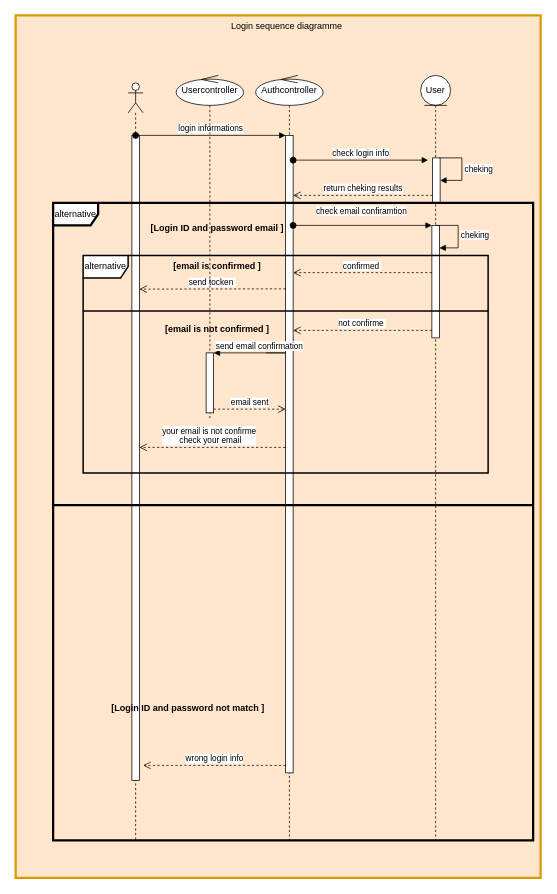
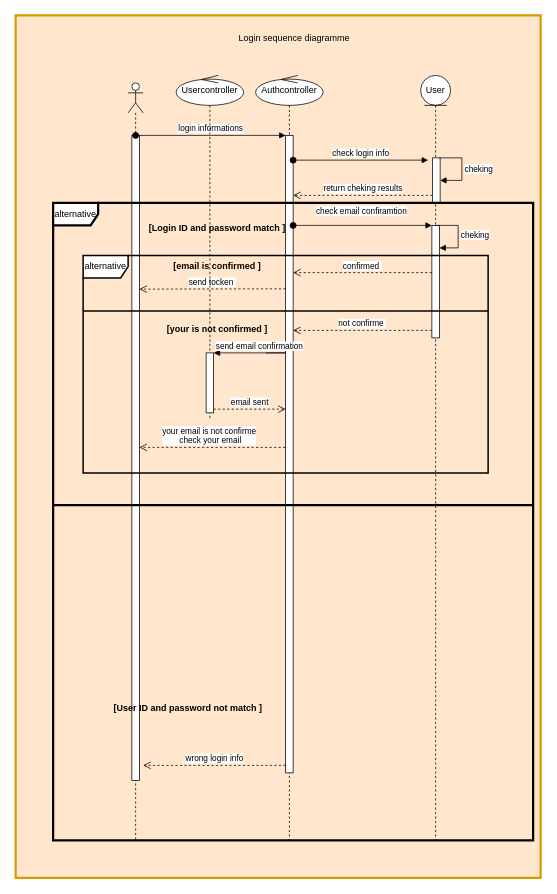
  <mxCell id="0" />
  <mxCell id="1" parent="0" />
  <mxCell id="2" value="" style="rounded=0;whiteSpace=wrap;html=1;shadow=0;glass=0;labelBorderColor=default;sketch=0;strokeColor=#d79b00;strokeWidth=3;fillColor=#ffe6cc;" parent="1" vertex="1"><mxGeometry x="20" y="20" width="700" height="1150" as="geometry" /></mxCell>
- <mxCell id="3" value="Login sequence diagramme&amp;nbsp;&amp;nbsp;" style="text;html=1;strokeColor=none;fillColor=none;align=center;verticalAlign=middle;whiteSpace=wrap;rounded=0;" parent="1" vertex="1"><mxGeometry x="262" y="20" width="246" height="30" as="geometry" /></mxCell>
+ <mxCell id="3" value="Login sequence diagramme&amp;nbsp;&amp;nbsp;" style="text;html=1;strokeColor=none;fillColor=none;align=center;verticalAlign=middle;whiteSpace=wrap;rounded=0;" parent="1" vertex="1"><mxGeometry x="272" y="35" width="246" height="30" as="geometry" /></mxCell>
  <mxCell id="4" value="" style="shape=umlLifeline;perimeter=lifelinePerimeter;whiteSpace=wrap;html=1;container=1;dropTarget=0;collapsible=0;recursiveResize=0;outlineConnect=0;portConstraint=eastwest;newEdgeStyle={&quot;edgeStyle&quot;:&quot;elbowEdgeStyle&quot;,&quot;elbow&quot;:&quot;vertical&quot;,&quot;curved&quot;:0,&quot;rounded&quot;:0};participant=umlActor;" parent="1" vertex="1"><mxGeometry x="170" y="110" width="20" height="1010" as="geometry" /></mxCell>
  <mxCell id="5" value="" style="html=1;points=[];perimeter=orthogonalPerimeter;outlineConnect=0;targetShapes=umlLifeline;portConstraint=eastwest;newEdgeStyle={&quot;edgeStyle&quot;:&quot;elbowEdgeStyle&quot;,&quot;elbow&quot;:&quot;vertical&quot;,&quot;curved&quot;:0,&quot;rounded&quot;:0};rounded=0;shadow=0;glass=0;sketch=0;strokeColor=#000000;fontColor=#000000;fillColor=default;gradientColor=#FFFFFF;" parent="4" vertex="1"><mxGeometry x="5" y="70" width="10" height="860" as="geometry" /></mxCell>
  <mxCell id="6" value="Authcontroller" style="shape=umlLifeline;perimeter=lifelinePerimeter;whiteSpace=wrap;html=1;container=1;dropTarget=0;collapsible=0;recursiveResize=0;outlineConnect=0;portConstraint=eastwest;newEdgeStyle={&quot;edgeStyle&quot;:&quot;elbowEdgeStyle&quot;,&quot;elbow&quot;:&quot;vertical&quot;,&quot;curved&quot;:0,&quot;rounded&quot;:0};participant=umlControl;size=40;" parent="1" vertex="1"><mxGeometry x="340" y="100" width="90" height="1020" as="geometry" /></mxCell>
  <mxCell id="7" value="" style="html=1;points=[];perimeter=orthogonalPerimeter;outlineConnect=0;targetShapes=umlLifeline;portConstraint=eastwest;newEdgeStyle={&quot;edgeStyle&quot;:&quot;elbowEdgeStyle&quot;,&quot;elbow&quot;:&quot;vertical&quot;,&quot;curved&quot;:0,&quot;rounded&quot;:0};" parent="6" vertex="1"><mxGeometry x="40" y="80" width="10" height="850" as="geometry" /></mxCell>
  <mxCell id="8" value="User" style="shape=umlLifeline;perimeter=lifelinePerimeter;whiteSpace=wrap;html=1;container=1;dropTarget=0;collapsible=0;recursiveResize=0;outlineConnect=0;portConstraint=eastwest;newEdgeStyle={&quot;edgeStyle&quot;:&quot;elbowEdgeStyle&quot;,&quot;elbow&quot;:&quot;vertical&quot;,&quot;curved&quot;:0,&quot;rounded&quot;:0};participant=umlEntity;" parent="1" vertex="1"><mxGeometry x="560" y="100" width="40" height="1020" as="geometry" /></mxCell>
  <mxCell id="9" value="" style="html=1;points=[];perimeter=orthogonalPerimeter;outlineConnect=0;targetShapes=umlLifeline;portConstraint=eastwest;newEdgeStyle={&quot;edgeStyle&quot;:&quot;elbowEdgeStyle&quot;,&quot;elbow&quot;:&quot;vertical&quot;,&quot;curved&quot;:0,&quot;rounded&quot;:0};" parent="8" vertex="1"><mxGeometry x="16" y="110" width="10" height="60" as="geometry" /></mxCell>
  <mxCell id="10" value="cheking" style="html=1;align=left;spacingLeft=2;endArrow=block;rounded=0;edgeStyle=orthogonalEdgeStyle;curved=0;rounded=0;" parent="8" target="9" edge="1"><mxGeometry relative="1" as="geometry"><mxPoint x="25" y="110" as="sourcePoint" /><Array as="points"><mxPoint x="55" y="140" /></Array></mxGeometry></mxCell>
  <mxCell id="11" value="login informations" style="html=1;verticalAlign=bottom;startArrow=oval;endArrow=block;startSize=8;edgeStyle=elbowEdgeStyle;elbow=vertical;curved=0;rounded=0;" parent="1" target="7" edge="1"><mxGeometry relative="1" as="geometry"><mxPoint x="180" y="180" as="sourcePoint" /></mxGeometry></mxCell>
  <mxCell id="12" value="check login info" style="html=1;verticalAlign=bottom;startArrow=oval;startFill=1;endArrow=block;startSize=8;edgeStyle=elbowEdgeStyle;elbow=vertical;curved=0;rounded=0;" parent="1" edge="1"><mxGeometry width="60" relative="1" as="geometry"><mxPoint x="390" y="213" as="sourcePoint" /><mxPoint x="570" y="213" as="targetPoint" /></mxGeometry></mxCell>
  <mxCell id="13" value="return cheking results" style="html=1;verticalAlign=bottom;endArrow=open;dashed=1;endSize=8;edgeStyle=elbowEdgeStyle;elbow=vertical;curved=0;rounded=0;" parent="1" source="9" edge="1"><mxGeometry relative="1" as="geometry"><mxPoint x="570" y="260" as="sourcePoint" /><mxPoint x="390" y="260" as="targetPoint" /></mxGeometry></mxCell>
  <mxCell id="14" value="alternative" style="shape=umlFrame;whiteSpace=wrap;html=1;pointerEvents=0;strokeColor=#000000;strokeWidth=3;" parent="1" vertex="1"><mxGeometry x="70" y="270" width="640" height="850" as="geometry" /></mxCell>
  <mxCell id="15" value="" style="line;strokeWidth=3;fillColor=#AC6868;align=left;verticalAlign=middle;spacingTop=-1;spacingLeft=3;spacingRight=3;rotatable=0;labelPosition=right;points=[];portConstraint=eastwest;strokeColor=inherit;fontColor=#AC6868;gradientColor=#AC6868;" parent="1" vertex="1"><mxGeometry x="70" y="669" width="640" height="8" as="geometry" /></mxCell>
  <mxCell id="16" value="check email confiramtion" style="html=1;verticalAlign=bottom;startArrow=oval;endArrow=block;startSize=8;edgeStyle=elbowEdgeStyle;elbow=vertical;curved=0;rounded=0;" parent="1" edge="1"><mxGeometry x="-0.024" y="10" relative="1" as="geometry"><mxPoint x="390" y="300" as="sourcePoint" /><mxPoint x="575" y="300.474" as="targetPoint" /><mxPoint as="offset" /></mxGeometry></mxCell>
  <mxCell id="17" value="" style="html=1;points=[];perimeter=orthogonalPerimeter;outlineConnect=0;targetShapes=umlLifeline;portConstraint=eastwest;newEdgeStyle={&quot;edgeStyle&quot;:&quot;elbowEdgeStyle&quot;,&quot;elbow&quot;:&quot;vertical&quot;,&quot;curved&quot;:0,&quot;rounded&quot;:0};rounded=0;shadow=0;glass=0;sketch=0;strokeColor=#000000;fontColor=#AC6868;fillColor=default;gradientColor=#FFFFFF;" parent="1" vertex="1"><mxGeometry x="575" y="300" width="10" height="150" as="geometry" /></mxCell>
  <mxCell id="18" value="&lt;font color=&quot;#000000&quot;&gt;cheking&lt;/font&gt;" style="html=1;align=left;spacingLeft=2;endArrow=block;rounded=0;edgeStyle=orthogonalEdgeStyle;curved=0;rounded=0;fontColor=#AC6868;" parent="1" target="17" edge="1"><mxGeometry relative="1" as="geometry"><mxPoint x="580" y="300" as="sourcePoint" /><Array as="points"><mxPoint x="610" y="300" /><mxPoint x="610" y="330" /></Array></mxGeometry></mxCell>
  <mxCell id="19" value="alternative" style="shape=umlFrame;whiteSpace=wrap;html=1;pointerEvents=0;strokeColor=#000000;strokeWidth=2;" parent="1" vertex="1"><mxGeometry x="110" y="340" width="540" height="290" as="geometry" /></mxCell>
  <mxCell id="20" value="confirmed&amp;nbsp;" style="html=1;verticalAlign=bottom;endArrow=open;dashed=1;endSize=8;edgeStyle=elbowEdgeStyle;elbow=vertical;curved=0;rounded=0;fontColor=#000000;" parent="1" edge="1"><mxGeometry x="0.001" relative="1" as="geometry"><mxPoint x="575" y="363" as="sourcePoint" /><mxPoint x="390" y="363" as="targetPoint" /><mxPoint as="offset" /></mxGeometry></mxCell>
  <mxCell id="21" value="[email is confirmed ]" style="text;align=center;fontStyle=1;verticalAlign=middle;spacingLeft=3;spacingRight=3;rotatable=0;points=[[0,0.5],[1,0.5]];portConstraint=eastwest;rounded=0;shadow=0;glass=0;fontColor=#000000;" parent="1" vertex="1"><mxGeometry x="179" y="340" width="220" height="26" as="geometry" /></mxCell>
  <mxCell id="22" value="" style="line;strokeWidth=2;fillColor=#AC6868;align=left;verticalAlign=middle;spacingTop=-1;spacingLeft=3;spacingRight=3;rotatable=0;labelPosition=right;points=[];portConstraint=eastwest;strokeColor=inherit;fontColor=#AC6868;gradientColor=#AC6868;" parent="1" vertex="1"><mxGeometry x="110" y="410" width="540" height="8" as="geometry" /></mxCell>
  <mxCell id="23" value="send tocken&amp;nbsp;" style="html=1;verticalAlign=bottom;endArrow=open;dashed=1;endSize=8;edgeStyle=elbowEdgeStyle;elbow=vertical;curved=0;rounded=0;fontColor=#000000;" parent="1" target="5" edge="1"><mxGeometry relative="1" as="geometry"><mxPoint x="380" y="384.57" as="sourcePoint" /><mxPoint x="190" y="385" as="targetPoint" /></mxGeometry></mxCell>
  <mxCell id="24" value="not confirme&amp;nbsp;" style="html=1;verticalAlign=bottom;endArrow=open;dashed=1;endSize=8;edgeStyle=elbowEdgeStyle;elbow=vertical;curved=0;rounded=0;fontColor=#000000;" parent="1" edge="1"><mxGeometry x="0.001" relative="1" as="geometry"><mxPoint x="575" y="440" as="sourcePoint" /><mxPoint x="390" y="440" as="targetPoint" /><mxPoint as="offset" /></mxGeometry></mxCell>
  <mxCell id="25" value="Usercontroller" style="shape=umlLifeline;perimeter=lifelinePerimeter;whiteSpace=wrap;html=1;container=1;dropTarget=0;collapsible=0;recursiveResize=0;outlineConnect=0;portConstraint=eastwest;newEdgeStyle={&quot;edgeStyle&quot;:&quot;elbowEdgeStyle&quot;,&quot;elbow&quot;:&quot;vertical&quot;,&quot;curved&quot;:0,&quot;rounded&quot;:0};participant=umlControl;size=40;" parent="1" vertex="1"><mxGeometry x="234" y="100" width="90" height="460" as="geometry" /></mxCell>
  <mxCell id="26" value="" style="html=1;points=[];perimeter=orthogonalPerimeter;outlineConnect=0;targetShapes=umlLifeline;portConstraint=eastwest;newEdgeStyle={&quot;edgeStyle&quot;:&quot;elbowEdgeStyle&quot;,&quot;elbow&quot;:&quot;vertical&quot;,&quot;curved&quot;:0,&quot;rounded&quot;:0};rounded=0;shadow=0;glass=0;sketch=0;strokeColor=#000000;fontColor=#000000;fillColor=default;gradientColor=#FFFFFF;" parent="25" vertex="1"><mxGeometry x="40" y="370" width="10" height="80" as="geometry" /></mxCell>
  <mxCell id="27" value="send email confirmation" style="html=1;verticalAlign=bottom;endArrow=block;edgeStyle=elbowEdgeStyle;elbow=vertical;curved=0;rounded=0;fontColor=#000000;" parent="25" target="26" edge="1"><mxGeometry relative="1" as="geometry"><mxPoint x="120" y="370" as="sourcePoint" /><Array as="points"><mxPoint x="146" y="370" /></Array></mxGeometry></mxCell>
  <mxCell id="28" value="email sent" style="html=1;verticalAlign=bottom;endArrow=open;dashed=1;endSize=8;edgeStyle=elbowEdgeStyle;elbow=vertical;curved=0;rounded=0;fontColor=#000000;" parent="25" source="26" edge="1"><mxGeometry relative="1" as="geometry"><mxPoint x="146" y="445" as="targetPoint" /></mxGeometry></mxCell>
  <mxCell id="29" value="your email is not confirme&lt;br&gt;&amp;nbsp;check your email" style="html=1;verticalAlign=bottom;endArrow=open;dashed=1;endSize=8;edgeStyle=elbowEdgeStyle;elbow=vertical;curved=0;rounded=0;fontColor=#000000;startArrow=none;" parent="1" edge="1"><mxGeometry x="0.053" relative="1" as="geometry"><mxPoint x="379.5" y="596" as="sourcePoint" /><mxPoint x="185" y="596" as="targetPoint" /><Array as="points"><mxPoint x="205" y="596" /><mxPoint x="345" y="650" /></Array><mxPoint as="offset" /></mxGeometry></mxCell>
- <mxCell id="30" value="[Login ID and password email ]" style="text;align=center;fontStyle=1;verticalAlign=middle;spacingLeft=3;spacingRight=3;rotatable=0;points=[[0,0.5],[1,0.5]];portConstraint=eastwest;rounded=0;shadow=0;glass=0;fontColor=#000000;" parent="1" vertex="1"><mxGeometry x="179" y="290" width="220" height="26" as="geometry" /></mxCell>
- <mxCell id="31" value="[email is not confirmed ]" style="text;align=center;fontStyle=1;verticalAlign=middle;spacingLeft=3;spacingRight=3;rotatable=0;points=[[0,0.5],[1,0.5]];portConstraint=eastwest;rounded=0;shadow=0;glass=0;fontColor=#000000;" parent="1" vertex="1"><mxGeometry x="179" y="424" width="220" height="26" as="geometry" /></mxCell>
- <mxCell id="32" value="[Login ID and password not match ]" style="text;align=center;fontStyle=1;verticalAlign=middle;spacingLeft=3;spacingRight=3;rotatable=0;points=[[0,0.5],[1,0.5]];portConstraint=eastwest;rounded=0;shadow=0;glass=0;fontColor=#000000;" parent="1" vertex="1"><mxGeometry x="140" y="930" width="220" height="26" as="geometry" /></mxCell>
+ <mxCell id="30" value="[Login ID and password match ]" style="text;align=center;fontStyle=1;verticalAlign=middle;spacingLeft=3;spacingRight=3;rotatable=0;points=[[0,0.5],[1,0.5]];portConstraint=eastwest;rounded=0;shadow=0;glass=0;fontColor=#000000;" parent="1" vertex="1"><mxGeometry x="179" y="290" width="220" height="26" as="geometry" /></mxCell>
+ <mxCell id="31" value="[your is not confirmed ]" style="text;align=center;fontStyle=1;verticalAlign=middle;spacingLeft=3;spacingRight=3;rotatable=0;points=[[0,0.5],[1,0.5]];portConstraint=eastwest;rounded=0;shadow=0;glass=0;fontColor=#000000;" parent="1" vertex="1"><mxGeometry x="179" y="424" width="220" height="26" as="geometry" /></mxCell>
+ <mxCell id="32" value="[User ID and password not match ]" style="text;align=center;fontStyle=1;verticalAlign=middle;spacingLeft=3;spacingRight=3;rotatable=0;points=[[0,0.5],[1,0.5]];portConstraint=eastwest;rounded=0;shadow=0;glass=0;fontColor=#000000;" parent="1" vertex="1"><mxGeometry x="140" y="930" width="220" height="26" as="geometry" /></mxCell>
  <mxCell id="33" value="wrong login info" style="html=1;verticalAlign=bottom;endArrow=open;dashed=1;endSize=8;edgeStyle=elbowEdgeStyle;elbow=vertical;curved=0;rounded=0;fontColor=#000000;" parent="1" edge="1"><mxGeometry relative="1" as="geometry"><mxPoint x="380" y="1020" as="sourcePoint" /><mxPoint x="190" y="1020" as="targetPoint" /></mxGeometry></mxCell>
